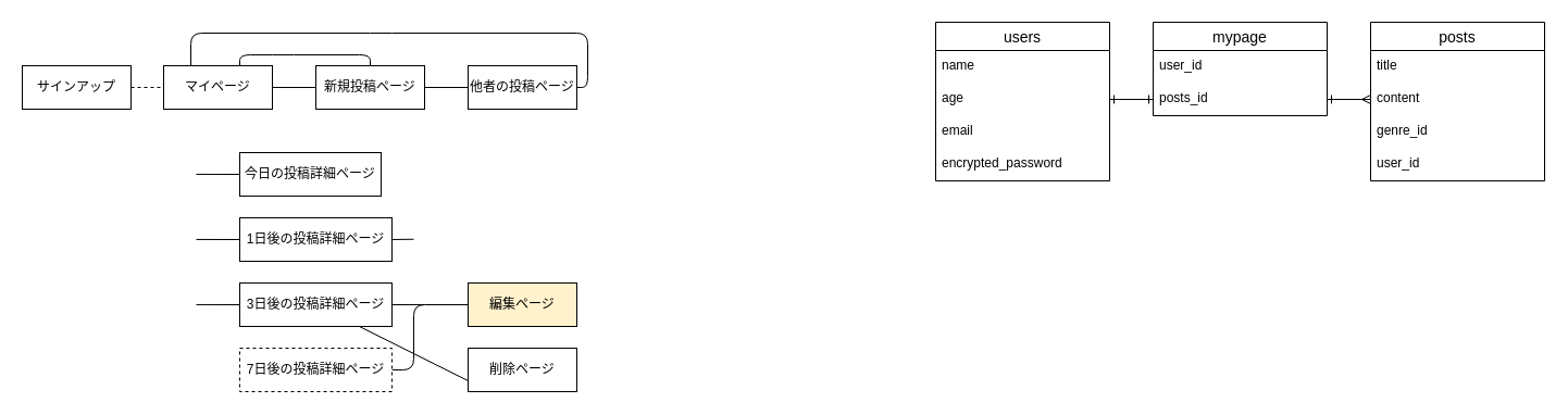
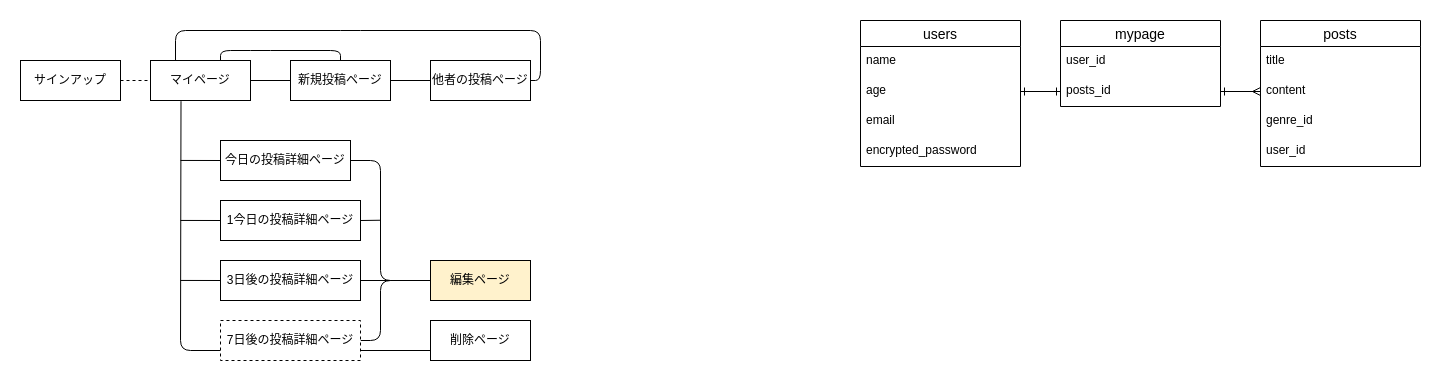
  <mxCell id="0" />
  <mxCell id="1" parent="0" />
  <mxCell id="2" value="users" style="swimlane;fontStyle=0;childLayout=stackLayout;horizontal=1;startSize=26;horizontalStack=0;resizeParent=1;resizeParentMax=0;resizeLast=0;collapsible=1;marginBottom=0;align=center;fontSize=14;" vertex="1" parent="1"><mxGeometry x="860" y="20" width="160" height="146" as="geometry" /></mxCell>
  <mxCell id="3" value="name" style="text;strokeColor=none;fillColor=none;spacingLeft=4;spacingRight=4;overflow=hidden;rotatable=0;points=[[0,0.5],[1,0.5]];portConstraint=eastwest;fontSize=12;" vertex="1" parent="2"><mxGeometry y="26" width="160" height="30" as="geometry" /></mxCell>
  <mxCell id="4" value="age" style="text;strokeColor=none;fillColor=none;spacingLeft=4;spacingRight=4;overflow=hidden;rotatable=0;points=[[0,0.5],[1,0.5]];portConstraint=eastwest;fontSize=12;" vertex="1" parent="2"><mxGeometry y="56" width="160" height="30" as="geometry" /></mxCell>
  <mxCell id="5" value="email" style="text;strokeColor=none;fillColor=none;spacingLeft=4;spacingRight=4;overflow=hidden;rotatable=0;points=[[0,0.5],[1,0.5]];portConstraint=eastwest;fontSize=12;" vertex="1" parent="2"><mxGeometry y="86" width="160" height="30" as="geometry" /></mxCell>
  <mxCell id="6" value="encrypted_password" style="text;strokeColor=none;fillColor=none;spacingLeft=4;spacingRight=4;overflow=hidden;rotatable=0;points=[[0,0.5],[1,0.5]];portConstraint=eastwest;fontSize=12;" vertex="1" parent="2"><mxGeometry y="116" width="160" height="30" as="geometry" /></mxCell>
  <mxCell id="7" value="posts" style="swimlane;fontStyle=0;childLayout=stackLayout;horizontal=1;startSize=26;horizontalStack=0;resizeParent=1;resizeParentMax=0;resizeLast=0;collapsible=1;marginBottom=0;align=center;fontSize=14;" vertex="1" parent="1"><mxGeometry x="1260" y="20" width="160" height="146" as="geometry" /></mxCell>
  <mxCell id="8" value="title   &#10;" style="text;strokeColor=none;fillColor=none;spacingLeft=4;spacingRight=4;overflow=hidden;rotatable=0;points=[[0,0.5],[1,0.5]];portConstraint=eastwest;fontSize=12;" vertex="1" parent="7"><mxGeometry y="26" width="160" height="30" as="geometry" /></mxCell>
  <mxCell id="9" value="content" style="text;strokeColor=none;fillColor=none;spacingLeft=4;spacingRight=4;overflow=hidden;rotatable=0;points=[[0,0.5],[1,0.5]];portConstraint=eastwest;fontSize=12;" vertex="1" parent="7"><mxGeometry y="56" width="160" height="30" as="geometry" /></mxCell>
  <mxCell id="10" value="genre_id" style="text;strokeColor=none;fillColor=none;spacingLeft=4;spacingRight=4;overflow=hidden;rotatable=0;points=[[0,0.5],[1,0.5]];portConstraint=eastwest;fontSize=12;" vertex="1" parent="7"><mxGeometry y="86" width="160" height="30" as="geometry" /></mxCell>
  <mxCell id="11" value="user_id&#10;" style="text;strokeColor=none;fillColor=none;spacingLeft=4;spacingRight=4;overflow=hidden;rotatable=0;points=[[0,0.5],[1,0.5]];portConstraint=eastwest;fontSize=12;" vertex="1" parent="7"><mxGeometry y="116" width="160" height="30" as="geometry" /></mxCell>
  <mxCell id="12" value="mypage" style="swimlane;fontStyle=0;childLayout=stackLayout;horizontal=1;startSize=26;horizontalStack=0;resizeParent=1;resizeParentMax=0;resizeLast=0;collapsible=1;marginBottom=0;align=center;fontSize=14;" vertex="1" parent="1"><mxGeometry x="1060" y="20" width="160" height="86" as="geometry" /></mxCell>
  <mxCell id="13" value="user_id" style="text;strokeColor=none;fillColor=none;spacingLeft=4;spacingRight=4;overflow=hidden;rotatable=0;points=[[0,0.5],[1,0.5]];portConstraint=eastwest;fontSize=12;" vertex="1" parent="12"><mxGeometry y="26" width="160" height="30" as="geometry" /></mxCell>
  <mxCell id="14" value="posts_id" style="text;strokeColor=none;fillColor=none;spacingLeft=4;spacingRight=4;overflow=hidden;rotatable=0;points=[[0,0.5],[1,0.5]];portConstraint=eastwest;fontSize=12;" vertex="1" parent="12"><mxGeometry y="56" width="160" height="30" as="geometry" /></mxCell>
  <mxCell id="15" style="edgeStyle=none;html=1;exitX=1;exitY=0.5;exitDx=0;exitDy=0;entryX=0;entryY=0.5;entryDx=0;entryDy=0;startArrow=ERone;startFill=0;endArrow=ERone;endFill=0;" edge="1" parent="1" source="4" target="14"><mxGeometry relative="1" as="geometry" /></mxCell>
  <mxCell id="16" style="edgeStyle=none;html=1;exitX=1;exitY=0.5;exitDx=0;exitDy=0;entryX=0;entryY=0.5;entryDx=0;entryDy=0;startArrow=ERone;startFill=0;endArrow=ERmany;endFill=0;" edge="1" parent="1" source="14" target="9"><mxGeometry relative="1" as="geometry" /></mxCell>
  <mxCell id="17" style="edgeStyle=none;html=1;exitX=1;exitY=0.5;exitDx=0;exitDy=0;entryX=0;entryY=0.5;entryDx=0;entryDy=0;startArrow=none;startFill=0;endArrow=none;endFill=0;dashed=1;" edge="1" parent="1" source="18" target="21"><mxGeometry relative="1" as="geometry" /></mxCell>
  <mxCell id="18" value="サインアップ" style="whiteSpace=wrap;html=1;align=center;" vertex="1" parent="1"><mxGeometry x="20" y="60" width="100" height="40" as="geometry" /></mxCell>
  <mxCell id="19" style="edgeStyle=none;html=1;exitX=1;exitY=0.5;exitDx=0;exitDy=0;entryX=0;entryY=0.5;entryDx=0;entryDy=0;startArrow=none;startFill=0;endArrow=none;endFill=0;" edge="1" parent="1" source="21" target="24"><mxGeometry relative="1" as="geometry" /></mxCell>
+ <mxCell id="20" style="edgeStyle=none;html=1;exitX=0.305;exitY=1.017;exitDx=0;exitDy=0;entryX=0;entryY=0.75;entryDx=0;entryDy=0;startArrow=none;startFill=0;endArrow=none;endFill=0;exitPerimeter=0;" edge="1" parent="1" source="21" target="37"><mxGeometry relative="1" as="geometry"><Array as="points"><mxPoint x="180" y="350" /></Array></mxGeometry></mxCell>
  <mxCell id="21" value="マイページ" style="whiteSpace=wrap;html=1;align=center;" vertex="1" parent="1"><mxGeometry x="150" y="60" width="100" height="40" as="geometry" /></mxCell>
  <mxCell id="22" style="edgeStyle=none;html=1;exitX=1;exitY=0.5;exitDx=0;exitDy=0;entryX=0;entryY=0.5;entryDx=0;entryDy=0;startArrow=none;startFill=0;endArrow=none;endFill=0;" edge="1" parent="1" source="24" target="26"><mxGeometry relative="1" as="geometry" /></mxCell>
  <mxCell id="23" style="edgeStyle=none;html=1;startArrow=none;startFill=0;endArrow=none;endFill=0;exitX=0.5;exitY=0;exitDx=0;exitDy=0;" edge="1" parent="1" source="24"><mxGeometry relative="1" as="geometry"><mxPoint x="220" y="60" as="targetPoint" /><mxPoint x="280" y="40" as="sourcePoint" /><Array as="points"><mxPoint x="340" y="50" /><mxPoint x="260" y="50" /><mxPoint x="220" y="50" /></Array></mxGeometry></mxCell>
  <mxCell id="24" value="新規投稿ページ" style="whiteSpace=wrap;html=1;align=center;" vertex="1" parent="1"><mxGeometry x="290" y="60" width="100" height="40" as="geometry" /></mxCell>
  <mxCell id="25" style="edgeStyle=none;html=1;exitX=1;exitY=0.5;exitDx=0;exitDy=0;startArrow=none;startFill=0;endArrow=none;endFill=0;entryX=0.25;entryY=0;entryDx=0;entryDy=0;" edge="1" parent="1" source="26" target="21"><mxGeometry relative="1" as="geometry"><mxPoint x="410" y="40" as="targetPoint" /><Array as="points"><mxPoint x="540" y="80" /><mxPoint x="540" y="30" /><mxPoint x="350" y="30" /><mxPoint x="175" y="30" /></Array></mxGeometry></mxCell>
  <mxCell id="26" value="他者の投稿ページ" style="whiteSpace=wrap;html=1;align=center;" vertex="1" parent="1"><mxGeometry x="430" y="60" width="100" height="40" as="geometry" /></mxCell>
  <mxCell id="27" style="edgeStyle=none;html=1;exitX=0;exitY=0.5;exitDx=0;exitDy=0;startArrow=none;startFill=0;endArrow=none;endFill=0;" edge="1" parent="1" source="29"><mxGeometry relative="1" as="geometry"><mxPoint x="180" y="159.941" as="targetPoint" /></mxGeometry></mxCell>
+ <mxCell id="28" style="edgeStyle=none;html=1;exitX=1;exitY=0.5;exitDx=0;exitDy=0;entryX=0;entryY=0.5;entryDx=0;entryDy=0;startArrow=none;startFill=0;endArrow=none;endFill=0;" edge="1" parent="1" source="29" target="38"><mxGeometry relative="1" as="geometry"><Array as="points"><mxPoint x="380" y="160" /><mxPoint x="380" y="280" /></Array></mxGeometry></mxCell>
  <mxCell id="29" value="今日の投稿詳細ページ" style="whiteSpace=wrap;html=1;align=center;" vertex="1" parent="1"><mxGeometry x="220" y="140" width="130" height="40" as="geometry" /></mxCell>
  <mxCell id="30" style="edgeStyle=none;html=1;exitX=0;exitY=0.5;exitDx=0;exitDy=0;startArrow=none;startFill=0;endArrow=none;endFill=0;" edge="1" parent="1" source="32"><mxGeometry relative="1" as="geometry"><mxPoint x="180" y="219.941" as="targetPoint" /></mxGeometry></mxCell>
  <mxCell id="31" style="edgeStyle=none;html=1;exitX=1;exitY=0.5;exitDx=0;exitDy=0;startArrow=none;startFill=0;endArrow=none;endFill=0;" edge="1" parent="1" source="32"><mxGeometry relative="1" as="geometry"><mxPoint x="380" y="219.741" as="targetPoint" /></mxGeometry></mxCell>
- <mxCell id="32" value="1日後の投稿詳細ページ" style="whiteSpace=wrap;html=1;align=center;" vertex="1" parent="1"><mxGeometry x="220" y="200" width="140" height="40" as="geometry" /></mxCell>
+ <mxCell id="32" value="1今日の投稿詳細ページ" style="whiteSpace=wrap;html=1;align=center;" vertex="1" parent="1"><mxGeometry x="220" y="200" width="140" height="40" as="geometry" /></mxCell>
  <mxCell id="33" style="edgeStyle=none;html=1;exitX=0;exitY=0.5;exitDx=0;exitDy=0;startArrow=none;startFill=0;endArrow=none;endFill=0;" edge="1" parent="1" source="35"><mxGeometry relative="1" as="geometry"><mxPoint x="180" y="279.941" as="targetPoint" /></mxGeometry></mxCell>
  <mxCell id="34" style="edgeStyle=none;html=1;exitX=1;exitY=0.5;exitDx=0;exitDy=0;startArrow=none;startFill=0;endArrow=none;endFill=0;" edge="1" parent="1" source="35"><mxGeometry relative="1" as="geometry"><mxPoint x="390" y="280" as="targetPoint" /></mxGeometry></mxCell>
  <mxCell id="35" value="3日後の投稿詳細ページ" style="whiteSpace=wrap;html=1;align=center;" vertex="1" parent="1"><mxGeometry x="220" y="260" width="140" height="40" as="geometry" /></mxCell>
  <mxCell id="36" style="edgeStyle=none;html=1;exitX=1;exitY=0.5;exitDx=0;exitDy=0;startArrow=none;startFill=0;endArrow=none;endFill=0;entryX=0;entryY=0.5;entryDx=0;entryDy=0;" edge="1" parent="1" source="37" target="38"><mxGeometry relative="1" as="geometry"><mxPoint x="380" y="280" as="targetPoint" /><Array as="points"><mxPoint x="380" y="340" /><mxPoint x="380" y="280" /></Array></mxGeometry></mxCell>
  <mxCell id="37" value="7日後の投稿詳細ページ" style="whiteSpace=wrap;html=1;align=center;dashed=1;" vertex="1" parent="1"><mxGeometry x="220" y="320" width="140" height="40" as="geometry" /></mxCell>
  <mxCell id="38" value="編集ページ" style="whiteSpace=wrap;html=1;align=center;fillColor=#fff2cc;" vertex="1" parent="1"><mxGeometry x="430" y="260" width="100" height="40" as="geometry" /></mxCell>
- <mxCell id="39" style="edgeStyle=none;html=1;exitX=0;exitY=0.75;exitDx=0;exitDy=0;startArrow=none;startFill=0;endArrow=none;endFill=0;" edge="1" parent="1" source="40" target="35"><mxGeometry relative="1" as="geometry" /></mxCell>
+ <mxCell id="39" style="edgeStyle=none;html=1;exitX=0;exitY=0.75;exitDx=0;exitDy=0;entryX=1;entryY=0.75;entryDx=0;entryDy=0;startArrow=none;startFill=0;endArrow=none;endFill=0;" edge="1" parent="1" source="40" target="37"><mxGeometry relative="1" as="geometry" /></mxCell>
  <mxCell id="40" value="削除ページ" style="whiteSpace=wrap;html=1;align=center;" vertex="1" parent="1"><mxGeometry x="430" y="320" width="100" height="40" as="geometry" /></mxCell>
